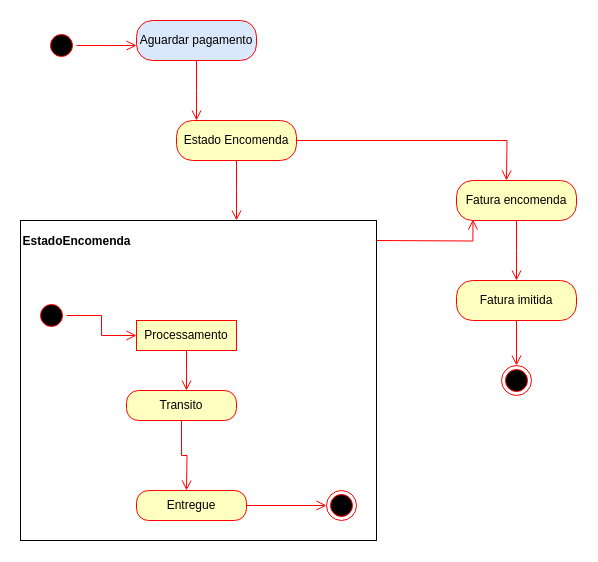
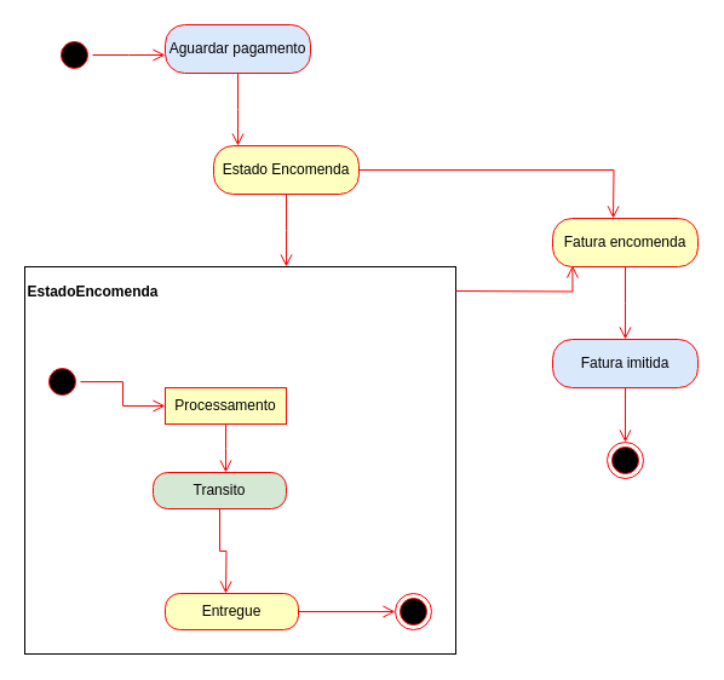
  <mxCell id="0" />
  <mxCell id="1" parent="0" />
  <mxCell id="2" value="" style="ellipse;html=1;shape=startState;fillColor=#000000;strokeColor=#ff0000;" parent="1" vertex="1"><mxGeometry x="46" y="30" width="30" height="30" as="geometry" /></mxCell>
  <mxCell id="3" value="" style="edgeStyle=orthogonalEdgeStyle;html=1;verticalAlign=bottom;endArrow=open;endSize=8;strokeColor=#ff0000;rounded=0;" parent="1" source="2" edge="1"><mxGeometry relative="1" as="geometry"><mxPoint x="136" y="45" as="targetPoint" /></mxGeometry></mxCell>
  <mxCell id="4" value="Aguardar pagamento" style="rounded=1;whiteSpace=wrap;html=1;arcSize=40;fontColor=#000000;fillColor=#dae8fc;strokeColor=#ff0000;" parent="1" vertex="1"><mxGeometry x="136" y="20" width="120" height="40" as="geometry" /></mxCell>
  <mxCell id="5" value="" style="edgeStyle=orthogonalEdgeStyle;html=1;verticalAlign=bottom;endArrow=open;endSize=8;strokeColor=#ff0000;rounded=0;" parent="1" source="4" edge="1"><mxGeometry relative="1" as="geometry"><mxPoint x="196" y="120" as="targetPoint" /></mxGeometry></mxCell>
  <mxCell id="6" value="Estado Encomenda" style="rounded=1;whiteSpace=wrap;html=1;arcSize=40;fontColor=#000000;fillColor=#ffffc0;strokeColor=#ff0000;" parent="1" vertex="1"><mxGeometry x="176" y="120" width="120" height="40" as="geometry" /></mxCell>
  <mxCell id="7" value="" style="edgeStyle=orthogonalEdgeStyle;html=1;verticalAlign=bottom;endArrow=open;endSize=8;strokeColor=#ff0000;rounded=0;" parent="1" source="6" edge="1"><mxGeometry relative="1" as="geometry"><mxPoint x="236" y="220" as="targetPoint" /></mxGeometry></mxCell>
  <mxCell id="8" value="" style="edgeStyle=orthogonalEdgeStyle;html=1;verticalAlign=bottom;endArrow=open;endSize=8;strokeColor=#ff0000;rounded=0;exitX=1;exitY=0.5;exitDx=0;exitDy=0;" parent="1" source="6" edge="1"><mxGeometry relative="1" as="geometry"><mxPoint x="506" y="180" as="targetPoint" /><mxPoint x="386" y="130" as="sourcePoint" /></mxGeometry></mxCell>
  <mxCell id="9" value="Fatura encomenda" style="rounded=1;whiteSpace=wrap;html=1;arcSize=40;fontColor=#000000;fillColor=#ffffc0;strokeColor=#ff0000;" parent="1" vertex="1"><mxGeometry x="456" y="180" width="120" height="40" as="geometry" /></mxCell>
  <mxCell id="10" value="" style="edgeStyle=orthogonalEdgeStyle;html=1;verticalAlign=bottom;endArrow=open;endSize=8;strokeColor=#ff0000;rounded=0;" parent="1" source="9" edge="1"><mxGeometry relative="1" as="geometry"><mxPoint x="516" y="280" as="targetPoint" /></mxGeometry></mxCell>
  <mxCell id="11" value="" style="html=1;whiteSpace=wrap;" parent="1" vertex="1"><mxGeometry x="20" y="220" width="356" height="320" as="geometry" /></mxCell>
  <mxCell id="12" value="EstadoEncomenda" style="text;align=center;fontStyle=1;verticalAlign=middle;spacingLeft=3;spacingRight=3;strokeColor=none;rotatable=0;points=[[0,0.5],[1,0.5]];portConstraint=eastwest;html=1;" parent="1" vertex="1"><mxGeometry x="46" y="240" width="60" as="geometry" /></mxCell>
  <mxCell id="13" value="" style="ellipse;html=1;shape=startState;fillColor=#000000;strokeColor=#ff0000;" parent="1" vertex="1"><mxGeometry x="36" y="300" width="30" height="30" as="geometry" /></mxCell>
  <mxCell id="14" value="" style="edgeStyle=orthogonalEdgeStyle;html=1;verticalAlign=bottom;endArrow=open;endSize=8;strokeColor=#ff0000;rounded=0;entryX=0;entryY=0.5;entryDx=0;entryDy=0;" parent="1" source="13" target="15" edge="1"><mxGeometry relative="1" as="geometry"><mxPoint x="46" y="390" as="targetPoint" /></mxGeometry></mxCell>
  <mxCell id="15" value="Processamento" style="whiteSpace=wrap;html=1;arcSize=40;fontColor=#000000;fillColor=#ffffc0;strokeColor=#ff0000;rounded=0;" parent="1" vertex="1"><mxGeometry x="136" y="320" width="100" height="30" as="geometry" /></mxCell>
  <mxCell id="16" value="" style="edgeStyle=orthogonalEdgeStyle;html=1;verticalAlign=bottom;endArrow=open;endSize=8;strokeColor=#ff0000;rounded=0;" parent="1" source="15" edge="1"><mxGeometry relative="1" as="geometry"><mxPoint x="186" y="390" as="targetPoint" /></mxGeometry></mxCell>
- <mxCell id="17" value="Transito" style="rounded=1;whiteSpace=wrap;html=1;arcSize=40;fontColor=#000000;fillColor=#ffffc0;strokeColor=#ff0000;" parent="1" vertex="1"><mxGeometry x="126" y="390" width="110" height="30" as="geometry" /></mxCell>
+ <mxCell id="17" value="Transito" style="rounded=1;whiteSpace=wrap;html=1;arcSize=40;fontColor=#000000;fillColor=#d5e8d4;strokeColor=#ff0000;" parent="1" vertex="1"><mxGeometry x="126" y="390" width="110" height="30" as="geometry" /></mxCell>
  <mxCell id="18" value="" style="edgeStyle=orthogonalEdgeStyle;html=1;verticalAlign=bottom;endArrow=open;endSize=8;strokeColor=#ff0000;rounded=0;" parent="1" source="17" edge="1"><mxGeometry relative="1" as="geometry"><mxPoint x="186" y="490" as="targetPoint" /></mxGeometry></mxCell>
  <mxCell id="19" value="Entregue" style="rounded=1;whiteSpace=wrap;html=1;arcSize=40;fontColor=#000000;fillColor=#ffffc0;strokeColor=#ff0000;" parent="1" vertex="1"><mxGeometry x="136" y="490" width="110" height="30" as="geometry" /></mxCell>
  <mxCell id="20" value="" style="edgeStyle=orthogonalEdgeStyle;html=1;verticalAlign=bottom;endArrow=open;endSize=8;strokeColor=#ff0000;rounded=0;entryX=0;entryY=0.5;entryDx=0;entryDy=0;" parent="1" source="19" target="21" edge="1"><mxGeometry relative="1" as="geometry"><mxPoint x="196" y="590" as="targetPoint" /></mxGeometry></mxCell>
  <mxCell id="21" value="" style="ellipse;html=1;shape=endState;fillColor=#000000;strokeColor=#ff0000;" parent="1" vertex="1"><mxGeometry x="326" y="490" width="30" height="30" as="geometry" /></mxCell>
  <mxCell id="22" value="" style="edgeStyle=orthogonalEdgeStyle;html=1;verticalAlign=bottom;endArrow=open;endSize=8;strokeColor=#ff0000;rounded=0;entryX=0.137;entryY=0.975;entryDx=0;entryDy=0;entryPerimeter=0;" parent="1" target="9" edge="1"><mxGeometry relative="1" as="geometry"><mxPoint x="456" y="240" as="targetPoint" /><mxPoint x="376" y="240" as="sourcePoint" /></mxGeometry></mxCell>
- <mxCell id="23" value="Fatura imitida" style="rounded=1;whiteSpace=wrap;html=1;arcSize=40;fontColor=#000000;fillColor=#ffffc0;strokeColor=#ff0000;" parent="1" vertex="1"><mxGeometry x="456" y="280" width="120" height="40" as="geometry" /></mxCell>
+ <mxCell id="23" value="Fatura imitida" style="rounded=1;whiteSpace=wrap;html=1;arcSize=40;fontColor=#000000;fillColor=#dae8fc;strokeColor=#ff0000;" parent="1" vertex="1"><mxGeometry x="456" y="280" width="120" height="40" as="geometry" /></mxCell>
  <mxCell id="24" value="" style="edgeStyle=orthogonalEdgeStyle;html=1;verticalAlign=bottom;endArrow=open;endSize=8;strokeColor=#ff0000;rounded=0;" parent="1" source="23" target="25" edge="1"><mxGeometry relative="1" as="geometry"><mxPoint x="516" y="380" as="targetPoint" /></mxGeometry></mxCell>
  <mxCell id="25" value="" style="ellipse;html=1;shape=endState;fillColor=#000000;strokeColor=#ff0000;" parent="1" vertex="1"><mxGeometry x="501" y="365" width="30" height="30" as="geometry" /></mxCell>
